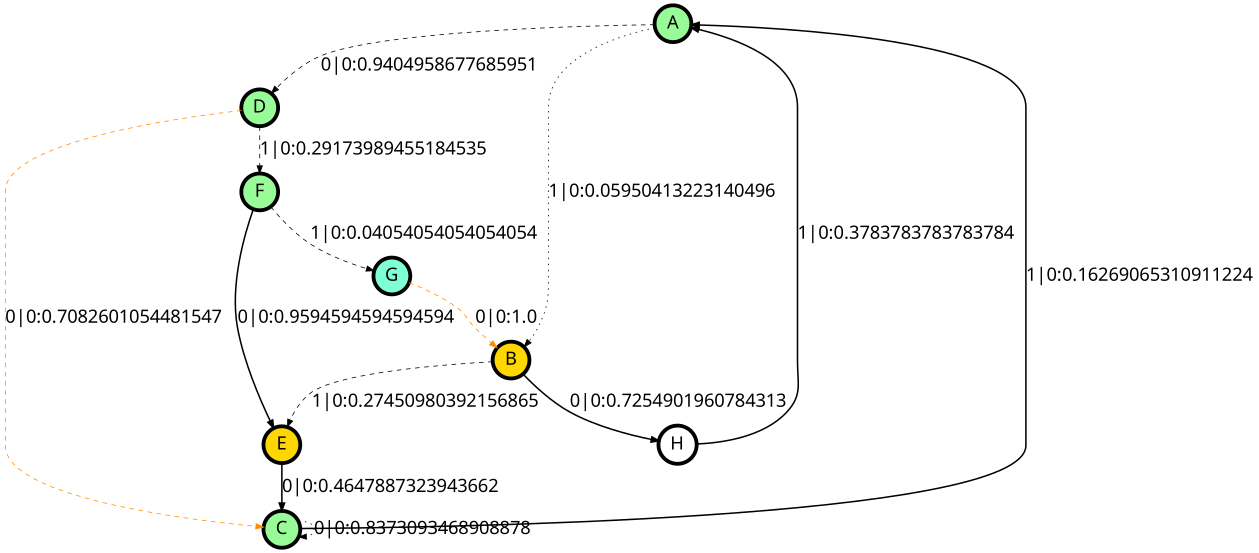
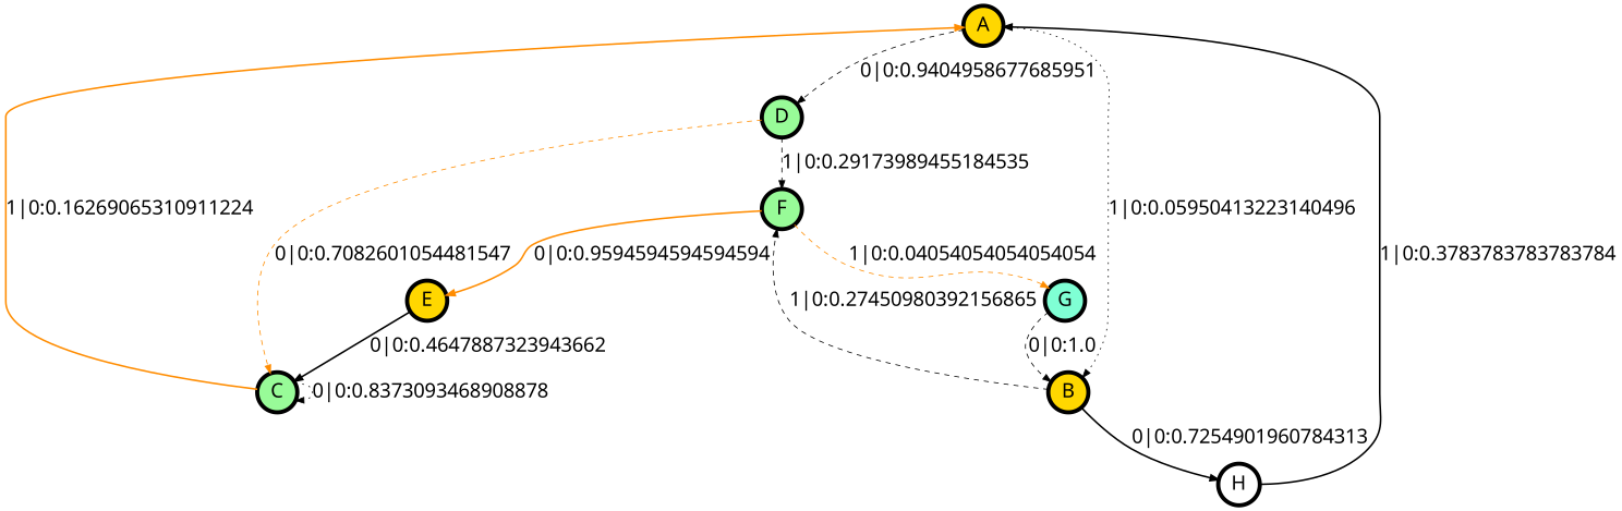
  digraph {
    fontname="CMU Serif Roman"
    node [fillcolor=palegreen fontname="CMU Serif Roman" fontsize=24 penwidth=5 shape=circle style=filled]
    edge [color=black fontname="CMU Serif Roman" fontsize=24 style=dashed]
-   A
+   A [fillcolor=gold]
    D
    B [fillcolor=gold]
    F
    C
    G [fillcolor=aquamarine]
    E [fillcolor=gold]
    H [fillcolor=white]
    A -> D [label="0|0:0.9404958677685951\l"]
    A -> B [label="1|0:0.05950413223140496\l" style=dotted]
    D -> F [label="1|0:0.29173989455184535\l"]
    D -> C [color=darkorange label="0|0:0.7082601054481547\l"]
-   B -> E [label="1|0:0.27450980392156865\l"]
+   B -> F [label="1|0:0.27450980392156865\l"]
    B -> H [label="0|0:0.7254901960784313\l" style=bold]
-   F -> G [label="1|0:0.04054054054054054\l"]
-   F -> E [label="0|0:0.9594594594594594\l" style=bold]
-   C -> A [label="1|0:0.16269065310911224\l" style=bold]
+   F -> G [color=darkorange label="1|0:0.04054054054054054\l"]
+   F -> E [color=darkorange label="0|0:0.9594594594594594\l" style=bold]
+   C -> A [color=darkorange label="1|0:0.16269065310911224\l" style=bold]
    C -> C [label="0|0:0.8373093468908878\l" style=dotted]
-   G -> B [color=darkorange label="0|0:1.0\l"]
+   G -> B [label="0|0:1.0\l"]
    E -> C [label="0|0:0.4647887323943662\l" style=bold]
    H -> A [label="1|0:0.3783783783783784\l" style=bold]
  }
